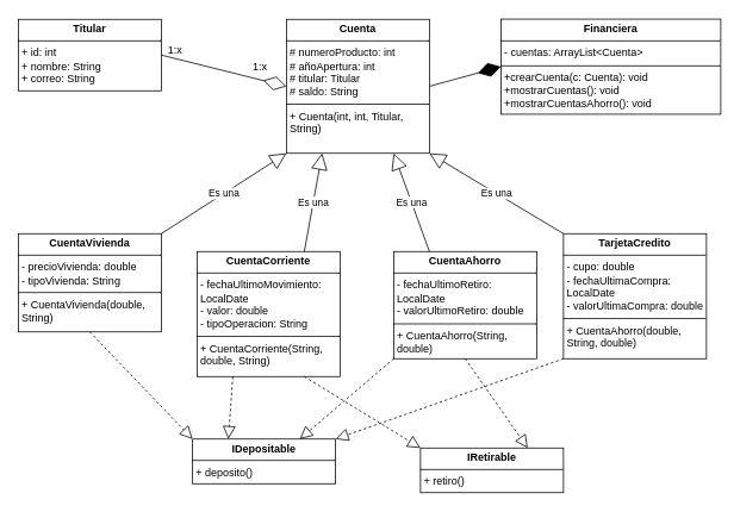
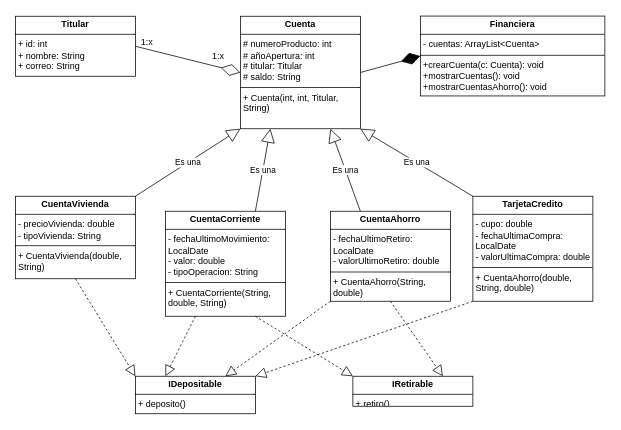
  <mxCell id="0" />
  <mxCell id="1" parent="0" />
  <mxCell id="2" value="&lt;p style=&quot;margin:0px;margin-top:4px;text-align:center;&quot;&gt;&lt;b&gt;Titular&lt;/b&gt;&lt;/p&gt;&lt;hr size=&quot;1&quot; style=&quot;border-style:solid;&quot;&gt;&lt;p style=&quot;margin:0px;margin-left:4px;&quot;&gt;+ id: int&lt;/p&gt;&lt;p style=&quot;margin:0px;margin-left:4px;&quot;&gt;+ nombre: String&lt;/p&gt;&lt;p style=&quot;margin:0px;margin-left:4px;&quot;&gt;+ correo: String&lt;/p&gt;&lt;p style=&quot;margin:0px;margin-left:4px;&quot;&gt;&lt;br&gt;&lt;/p&gt;" style="verticalAlign=top;align=left;overflow=fill;html=1;whiteSpace=wrap;" parent="1" vertex="1"><mxGeometry x="20" y="21" width="160" height="80" as="geometry" /></mxCell>
  <mxCell id="3" value="&lt;p style=&quot;margin:0px;margin-top:4px;text-align:center;&quot;&gt;&lt;b&gt;CuentaVivienda&lt;/b&gt;&lt;/p&gt;&lt;hr size=&quot;1&quot; style=&quot;border-style:solid;&quot;&gt;&lt;p style=&quot;margin:0px;margin-left:4px;&quot;&gt;- precioVivienda: double&lt;/p&gt;&lt;p style=&quot;margin:0px;margin-left:4px;&quot;&gt;- tipoVivienda: String&lt;/p&gt;&lt;hr size=&quot;1&quot; style=&quot;border-style:solid;&quot;&gt;&lt;p style=&quot;margin:0px;margin-left:4px;&quot;&gt;+ CuentaVivienda(double, String)&lt;/p&gt;" style="verticalAlign=top;align=left;overflow=fill;html=1;whiteSpace=wrap;" parent="1" vertex="1"><mxGeometry x="20" y="261" width="160" height="110" as="geometry" /></mxCell>
  <mxCell id="4" value="&lt;p style=&quot;margin:0px;margin-top:4px;text-align:center;&quot;&gt;&lt;b&gt;CuentaCorriente&lt;/b&gt;&lt;/p&gt;&lt;hr size=&quot;1&quot; style=&quot;border-style:solid;&quot;&gt;&lt;p style=&quot;margin:0px;margin-left:4px;&quot;&gt;- fechaUltimoMovimiento: LocalDate&lt;/p&gt;&lt;p style=&quot;margin:0px;margin-left:4px;&quot;&gt;- valor: double&lt;/p&gt;&lt;p style=&quot;margin:0px;margin-left:4px;&quot;&gt;- tipoOperacion: String&lt;/p&gt;&lt;hr size=&quot;1&quot; style=&quot;border-style:solid;&quot;&gt;&lt;p style=&quot;margin:0px;margin-left:4px;&quot;&gt;+ CuentaCorriente(String, double, String)&lt;/p&gt;" style="verticalAlign=top;align=left;overflow=fill;html=1;whiteSpace=wrap;" parent="1" vertex="1"><mxGeometry x="220" y="281" width="160" height="140" as="geometry" /></mxCell>
  <mxCell id="5" value="&lt;p style=&quot;margin:0px;margin-top:4px;text-align:center;&quot;&gt;&lt;b&gt;CuentaAhorro&lt;/b&gt;&lt;/p&gt;&lt;hr size=&quot;1&quot; style=&quot;border-style:solid;&quot;&gt;&lt;p style=&quot;margin:0px;margin-left:4px;&quot;&gt;- fechaUltimoRetiro: LocalDate&lt;/p&gt;&lt;p style=&quot;margin:0px;margin-left:4px;&quot;&gt;- valorUltimoRetiro: double&lt;/p&gt;&lt;hr size=&quot;1&quot; style=&quot;border-style:solid;&quot;&gt;&lt;p style=&quot;margin:0px;margin-left:4px;&quot;&gt;+ CuentaAhorro(String, double)&lt;/p&gt;" style="verticalAlign=top;align=left;overflow=fill;html=1;whiteSpace=wrap;" parent="1" vertex="1"><mxGeometry x="440" y="281" width="160" height="120" as="geometry" /></mxCell>
  <mxCell id="6" value="&lt;p style=&quot;margin:0px;margin-top:4px;text-align:center;&quot;&gt;&lt;b&gt;TarjetaCredito&lt;/b&gt;&lt;/p&gt;&lt;hr size=&quot;1&quot; style=&quot;border-style:solid;&quot;&gt;&lt;p style=&quot;margin:0px;margin-left:4px;&quot;&gt;- cupo: double&lt;/p&gt;&lt;p style=&quot;margin:0px;margin-left:4px;&quot;&gt;- fechaUltimaCompra: LocalDate&lt;/p&gt;&lt;p style=&quot;margin:0px;margin-left:4px;&quot;&gt;- valorUltimaCompra: double&lt;/p&gt;&lt;hr size=&quot;1&quot; style=&quot;border-style:solid;&quot;&gt;&lt;p style=&quot;margin:0px;margin-left:4px;&quot;&gt;+ CuentaAhorro(double, String, double)&lt;/p&gt;" style="verticalAlign=top;align=left;overflow=fill;html=1;whiteSpace=wrap;" parent="1" vertex="1"><mxGeometry x="630" y="261" width="160" height="140" as="geometry" /></mxCell>
  <mxCell id="7" value="Es una" style="endArrow=block;endSize=16;endFill=0;html=1;rounded=0;exitX=0.25;exitY=0;exitDx=0;exitDy=0;entryX=0.75;entryY=1;entryDx=0;entryDy=0;" parent="1" source="5" target="14" edge="1"><mxGeometry width="160" relative="1" as="geometry"><mxPoint x="80" y="141" as="sourcePoint" /><mxPoint x="444" y="161" as="targetPoint" /></mxGeometry></mxCell>
  <mxCell id="8" value="Es una" style="endArrow=block;endSize=16;endFill=0;html=1;rounded=0;exitX=1;exitY=0;exitDx=0;exitDy=0;entryX=0;entryY=1;entryDx=0;entryDy=0;" parent="1" source="3" target="14" edge="1"><mxGeometry width="160" relative="1" as="geometry"><mxPoint x="138" y="196" as="sourcePoint" /><mxPoint x="324" y="161" as="targetPoint" /></mxGeometry></mxCell>
  <mxCell id="9" value="Es una" style="endArrow=block;endSize=16;endFill=0;html=1;rounded=0;exitX=0.75;exitY=0;exitDx=0;exitDy=0;entryX=0.25;entryY=1;entryDx=0;entryDy=0;" parent="1" source="4" target="14" edge="1"><mxGeometry width="160" relative="1" as="geometry"><mxPoint x="300" y="301" as="sourcePoint" /><mxPoint x="364" y="161" as="targetPoint" /></mxGeometry></mxCell>
  <mxCell id="10" value="Es una" style="endArrow=block;endSize=16;endFill=0;html=1;rounded=0;exitX=0;exitY=0;exitDx=0;exitDy=0;entryX=1;entryY=1;entryDx=0;entryDy=0;" parent="1" source="6" target="14" edge="1"><mxGeometry width="160" relative="1" as="geometry"><mxPoint x="120" y="151" as="sourcePoint" /><mxPoint x="484" y="161" as="targetPoint" /></mxGeometry></mxCell>
  <mxCell id="11" value="&lt;p style=&quot;margin:0px;margin-top:4px;text-align:center;&quot;&gt;&lt;b&gt;Financiera&lt;/b&gt;&lt;/p&gt;&lt;hr size=&quot;1&quot; style=&quot;border-style:solid;&quot;&gt;&lt;p style=&quot;margin:0px;margin-left:4px;&quot;&gt;&lt;span style=&quot;background-color: transparent;&quot;&gt;- cuentas: ArrayList&amp;lt;Cuenta&amp;gt;&lt;/span&gt;&lt;/p&gt;&lt;hr size=&quot;1&quot; style=&quot;border-style:solid;&quot;&gt;&lt;p style=&quot;margin:0px;margin-left:4px;&quot;&gt;+crearCuenta(c: Cuenta): void&lt;/p&gt;&lt;p style=&quot;margin:0px;margin-left:4px;&quot;&gt;&lt;span style=&quot;background-color: transparent; color: light-dark(rgb(0, 0, 0), rgb(255, 255, 255));&quot;&gt;+mostrarCuentas(): void&lt;/span&gt;&lt;/p&gt;&lt;p style=&quot;margin:0px;margin-left:4px;&quot;&gt;+mostrarCuentasAhorro(): void&lt;/p&gt;" style="verticalAlign=top;align=left;overflow=fill;html=1;whiteSpace=wrap;" parent="1" vertex="1"><mxGeometry x="560" y="20.75" width="246" height="106.5" as="geometry" /></mxCell>
  <mxCell id="12" value="" style="endArrow=diamondThin;endFill=1;endSize=24;html=1;rounded=0;entryX=0;entryY=0.5;entryDx=0;entryDy=0;exitX=1;exitY=0.5;exitDx=0;exitDy=0;" parent="1" source="14" target="11" edge="1"><mxGeometry width="160" relative="1" as="geometry"><mxPoint x="480" y="86" as="sourcePoint" /><mxPoint x="490" y="341" as="targetPoint" /></mxGeometry></mxCell>
  <mxCell id="13" value="" style="endArrow=diamondThin;endFill=0;endSize=24;html=1;rounded=0;exitX=1;exitY=0.5;exitDx=0;exitDy=0;entryX=0;entryY=0.5;entryDx=0;entryDy=0;" parent="1" source="2" target="14" edge="1"><mxGeometry width="160" relative="1" as="geometry"><mxPoint x="211" y="31" as="sourcePoint" /><mxPoint x="324" y="96" as="targetPoint" /></mxGeometry></mxCell>
  <mxCell id="14" value="&lt;p style=&quot;margin:0px;margin-top:4px;text-align:center;&quot;&gt;&lt;b&gt;Cuenta&lt;/b&gt;&lt;/p&gt;&lt;hr size=&quot;1&quot; style=&quot;border-style:solid;&quot;&gt;&lt;p style=&quot;margin: 0px 0px 0px 4px;&quot;&gt;# numeroProducto: int&lt;/p&gt;&lt;p style=&quot;margin: 0px 0px 0px 4px;&quot;&gt;# añoApertura: int&lt;/p&gt;&lt;p style=&quot;margin: 0px 0px 0px 4px;&quot;&gt;# titular: Titular&lt;/p&gt;&lt;p style=&quot;margin: 0px 0px 0px 4px;&quot;&gt;# saldo: String&lt;/p&gt;&lt;hr size=&quot;1&quot; style=&quot;border-style:solid;&quot;&gt;&lt;p style=&quot;margin:0px;margin-left:4px;&quot;&gt;+ Cuenta(int, int, Titular, String)&lt;/p&gt;" style="verticalAlign=top;align=left;overflow=fill;html=1;whiteSpace=wrap;" parent="1" vertex="1"><mxGeometry x="320" y="21" width="160" height="150" as="geometry" /></mxCell>
- <mxCell id="15" value="&lt;p style=&quot;margin:0px;margin-top:4px;text-align:center;&quot;&gt;&lt;b&gt;IDepositable&lt;/b&gt;&lt;/p&gt;&lt;hr size=&quot;1&quot; style=&quot;border-style:solid;&quot;&gt;&lt;p style=&quot;margin: 0px 0px 0px 4px;&quot;&gt;+ deposito()&lt;/p&gt;" style="verticalAlign=top;align=left;overflow=fill;html=1;whiteSpace=wrap;" parent="1" vertex="1"><mxGeometry x="215" y="491" width="160" height="50" as="geometry" /></mxCell>
+ <mxCell id="15" value="&lt;p style=&quot;margin:0px;margin-top:4px;text-align:center;&quot;&gt;&lt;b&gt;IDepositable&lt;/b&gt;&lt;/p&gt;&lt;hr size=&quot;1&quot; style=&quot;border-style:solid;&quot;&gt;&lt;p style=&quot;margin: 0px 0px 0px 4px;&quot;&gt;+ deposito()&lt;/p&gt;" style="verticalAlign=top;align=left;overflow=fill;html=1;whiteSpace=wrap;" parent="1" vertex="1"><mxGeometry x="180" y="501" width="160" height="50" as="geometry" /></mxCell>
  <mxCell id="16" value="" style="endArrow=block;dashed=1;endFill=0;endSize=12;html=1;rounded=0;exitX=0.5;exitY=1;exitDx=0;exitDy=0;entryX=0;entryY=0;entryDx=0;entryDy=0;" parent="1" source="3" target="15" edge="1"><mxGeometry width="160" relative="1" as="geometry"><mxPoint x="210" y="471" as="sourcePoint" /><mxPoint x="370" y="471" as="targetPoint" /></mxGeometry></mxCell>
  <mxCell id="17" value="" style="endArrow=block;dashed=1;endFill=0;endSize=12;html=1;rounded=0;exitX=0;exitY=1;exitDx=0;exitDy=0;entryX=1;entryY=0;entryDx=0;entryDy=0;" parent="1" source="6" target="15" edge="1"><mxGeometry width="160" relative="1" as="geometry"><mxPoint x="590" y="441" as="sourcePoint" /><mxPoint x="460" y="541" as="targetPoint" /></mxGeometry></mxCell>
  <mxCell id="18" value="" style="endArrow=block;dashed=1;endFill=0;endSize=12;html=1;rounded=0;exitX=0;exitY=1;exitDx=0;exitDy=0;entryX=0.75;entryY=0;entryDx=0;entryDy=0;" parent="1" source="5" target="15" edge="1"><mxGeometry width="160" relative="1" as="geometry"><mxPoint x="420" y="441" as="sourcePoint" /><mxPoint x="540" y="571" as="targetPoint" /></mxGeometry></mxCell>
  <mxCell id="19" value="" style="endArrow=block;dashed=1;endFill=0;endSize=12;html=1;rounded=0;exitX=0.25;exitY=1;exitDx=0;exitDy=0;entryX=0.25;entryY=0;entryDx=0;entryDy=0;" parent="1" source="4" target="15" edge="1"><mxGeometry width="160" relative="1" as="geometry"><mxPoint x="320" y="431" as="sourcePoint" /><mxPoint x="420" y="551" as="targetPoint" /></mxGeometry></mxCell>
- <mxCell id="20" value="&lt;p style=&quot;margin:0px;margin-top:4px;text-align:center;&quot;&gt;&lt;b&gt;IRetirable&lt;/b&gt;&lt;/p&gt;&lt;hr size=&quot;1&quot; style=&quot;border-style:solid;&quot;&gt;&lt;p style=&quot;margin:0px;margin-left:4px;&quot;&gt;+ retiro()&lt;/p&gt;" style="verticalAlign=top;align=left;overflow=fill;html=1;whiteSpace=wrap;" parent="1" vertex="1"><mxGeometry x="470" y="501" width="160" height="50" as="geometry" /></mxCell>
+ <mxCell id="20" value="&lt;p style=&quot;margin:0px;margin-top:4px;text-align:center;&quot;&gt;&lt;b&gt;IRetirable&lt;/b&gt;&lt;/p&gt;&lt;hr size=&quot;1&quot; style=&quot;border-style:solid;&quot;&gt;&lt;p style=&quot;margin:0px;margin-left:4px;&quot;&gt;+ retiro()&lt;/p&gt;" style="verticalAlign=top;align=left;overflow=fill;html=1;whiteSpace=wrap;" parent="1" vertex="1"><mxGeometry x="470" y="501" width="160" height="40" as="geometry" /></mxCell>
  <mxCell id="21" value="" style="endArrow=block;dashed=1;endFill=0;endSize=12;html=1;rounded=0;exitX=0.75;exitY=1;exitDx=0;exitDy=0;entryX=0;entryY=0;entryDx=0;entryDy=0;" parent="1" source="4" target="20" edge="1"><mxGeometry width="160" relative="1" as="geometry"><mxPoint x="640" y="401" as="sourcePoint" /><mxPoint x="390" y="511" as="targetPoint" /></mxGeometry></mxCell>
  <mxCell id="22" value="" style="endArrow=block;dashed=1;endFill=0;endSize=12;html=1;rounded=0;exitX=0.5;exitY=1;exitDx=0;exitDy=0;entryX=0.75;entryY=0;entryDx=0;entryDy=0;" parent="1" source="5" target="20" edge="1"><mxGeometry width="160" relative="1" as="geometry"><mxPoint x="770" y="461" as="sourcePoint" /><mxPoint x="520" y="571" as="targetPoint" /></mxGeometry></mxCell>
  <mxCell id="23" value="1:x" style="text;html=1;align=center;verticalAlign=middle;resizable=0;points=[];autosize=1;strokeColor=none;fillColor=none;" parent="1" vertex="1"><mxGeometry x="175" y="41" width="40" height="30" as="geometry" /></mxCell>
  <mxCell id="24" value="1:x" style="text;html=1;align=center;verticalAlign=middle;resizable=0;points=[];autosize=1;strokeColor=none;fillColor=none;" parent="1" vertex="1"><mxGeometry x="270" y="59" width="40" height="30" as="geometry" /></mxCell>
